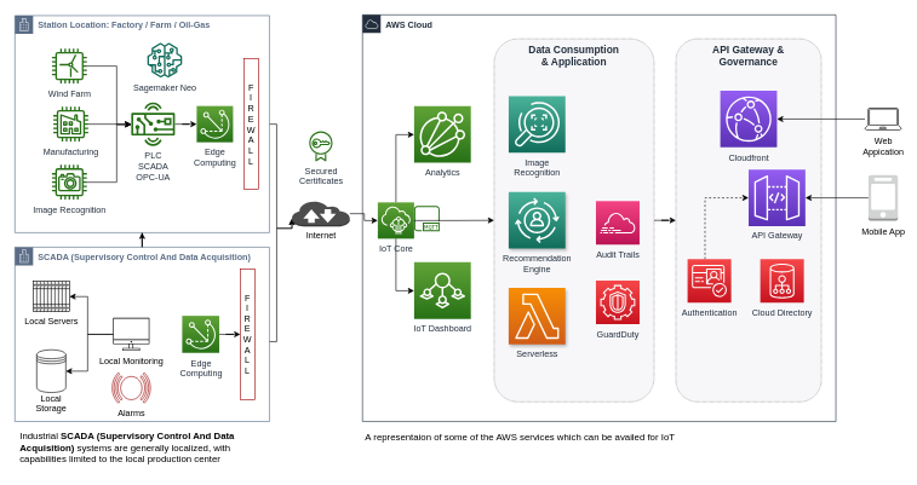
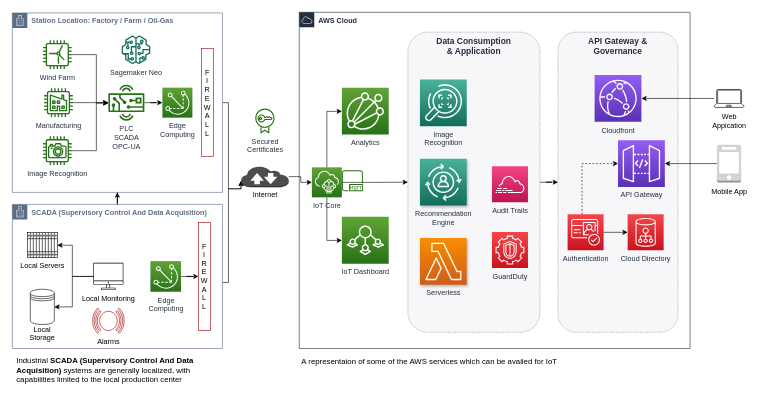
  <mxCell id="0" />
  <mxCell id="1" parent="0" />
  <mxCell id="2" value="&lt;b&gt;AWS Cloud&lt;/b&gt;" style="points=[[0,0],[0.25,0],[0.5,0],[0.75,0],[1,0],[1,0.25],[1,0.5],[1,0.75],[1,1],[0.75,1],[0.5,1],[0.25,1],[0,1],[0,0.75],[0,0.5],[0,0.25]];outlineConnect=0;gradientColor=none;html=1;whiteSpace=wrap;fontSize=12;fontStyle=0;shape=mxgraph.aws4.group;grIcon=mxgraph.aws4.group_aws_cloud;strokeColor=#232F3E;fillColor=none;verticalAlign=top;align=left;spacingLeft=30;fontColor=#232F3E;dashed=0;" parent="1" vertex="1"><mxGeometry x="498" y="20" width="651" height="560" as="geometry" /></mxCell>
  <mxCell id="3" value="API Gateway &amp;&#10;Governance" style="fillColor=#EFF0F3;strokeColor=#000000;dashed=1;verticalAlign=top;fontStyle=1;fontColor=#232F3D;fontSize=14;dashPattern=1 1;rounded=1;glass=0;opacity=50;" parent="1" vertex="1"><mxGeometry x="929" y="53" width="200" height="500" as="geometry" /></mxCell>
  <mxCell id="4" value="Cloudfront" style="outlineConnect=0;fontColor=#232F3E;gradientColor=#945DF2;gradientDirection=north;fillColor=#5A30B5;strokeColor=#ffffff;dashed=0;verticalLabelPosition=bottom;verticalAlign=top;align=center;html=1;fontSize=12;fontStyle=0;aspect=fixed;shape=mxgraph.aws4.resourceIcon;resIcon=mxgraph.aws4.cloudfront;rounded=1;shadow=0;glass=0;" parent="1" vertex="1"><mxGeometry x="990" y="124.5" width="78" height="78" as="geometry" /></mxCell>
  <mxCell id="5" style="edgeStyle=orthogonalEdgeStyle;rounded=0;orthogonalLoop=1;jettySize=auto;html=1;" edge="1" parent="1" source="6" target="47"><mxGeometry relative="1" as="geometry" /></mxCell>
  <mxCell id="6" value="&lt;font style=&quot;font-size: 12px&quot;&gt;Mobile App&lt;/font&gt;" style="outlineConnect=0;dashed=0;verticalLabelPosition=bottom;verticalAlign=top;align=center;html=1;shape=mxgraph.aws3.mobile_client;fillColor=#D2D3D3;gradientColor=none;rounded=1;shadow=0;glass=0;strokeColor=#000000;strokeWidth=1;fontSize=13;" parent="1" vertex="1"><mxGeometry x="1193.75" y="240.5" width="40.5" height="63" as="geometry" /></mxCell>
  <mxCell id="7" style="edgeStyle=orthogonalEdgeStyle;rounded=0;orthogonalLoop=1;jettySize=auto;html=1;" edge="1" parent="1" source="8" target="4"><mxGeometry relative="1" as="geometry" /></mxCell>
  <mxCell id="8" value="&lt;font style=&quot;font-size: 12px&quot;&gt;Web &lt;br&gt;Appication&lt;/font&gt;" style="verticalLabelPosition=bottom;html=1;verticalAlign=top;align=center;strokeColor=#000000;fillColor=none;shape=mxgraph.azure.laptop;pointerEvents=1;rounded=1;shadow=0;glass=0;fontSize=13;" parent="1" vertex="1"><mxGeometry x="1189" y="148.5" width="50" height="30" as="geometry" /></mxCell>
  <mxCell id="9" style="edgeStyle=orthogonalEdgeStyle;rounded=0;orthogonalLoop=1;jettySize=auto;html=1;" parent="1" source="13" target="25" edge="1"><mxGeometry relative="1" as="geometry" /></mxCell>
  <mxCell id="10" value="Secured&lt;br&gt;Certificates" style="outlineConnect=0;fontColor=#232F3E;gradientColor=none;fillColor=#277116;strokeColor=none;dashed=0;verticalLabelPosition=bottom;verticalAlign=top;align=center;html=1;fontSize=12;fontStyle=0;aspect=fixed;pointerEvents=1;shape=mxgraph.aws4.certificate_manager;" parent="1" vertex="1"><mxGeometry x="424.75" y="180" width="32" height="42.29" as="geometry" /></mxCell>
  <mxCell id="11" value="&lt;font style=&quot;font-size: 13px&quot;&gt;Industrial &lt;b&gt;SCADA (Supervisory Control And Data Acquisition)&lt;/b&gt; systems are generally localized, with capabilities limited to the local production center&lt;/font&gt;" style="text;html=1;strokeColor=none;fillColor=none;align=left;verticalAlign=middle;whiteSpace=wrap;rounded=0;" parent="1" vertex="1"><mxGeometry x="25" y="586" width="310" height="60" as="geometry" /></mxCell>
  <mxCell id="12" style="edgeStyle=orthogonalEdgeStyle;rounded=0;orthogonalLoop=1;jettySize=auto;html=1;entryX=0;entryY=0.7;entryDx=0;entryDy=0;entryPerimeter=0;" parent="1" source="13" target="43" edge="1"><mxGeometry relative="1" as="geometry"><Array as="points"><mxPoint x="380" y="470" /><mxPoint x="380" y="314" /></Array></mxGeometry></mxCell>
  <mxCell id="13" value="&lt;b&gt;SCADA (Supervisory Control And Data Acquisition)&lt;/b&gt;" style="points=[[0,0],[0.25,0],[0.5,0],[0.75,0],[1,0],[1,0.25],[1,0.5],[1,0.75],[1,1],[0.75,1],[0.5,1],[0.25,1],[0,1],[0,0.75],[0,0.5],[0,0.25]];outlineConnect=0;gradientColor=none;html=1;whiteSpace=wrap;fontSize=12;fontStyle=0;shape=mxgraph.aws4.group;grIcon=mxgraph.aws4.group_corporate_data_center;strokeColor=#5A6C86;fillColor=none;verticalAlign=top;align=left;spacingLeft=30;fontColor=#5A6C86;dashed=0;" parent="1" vertex="1"><mxGeometry x="20" y="340" width="350" height="240" as="geometry" /></mxCell>
  <mxCell id="14" style="edgeStyle=orthogonalEdgeStyle;rounded=0;orthogonalLoop=1;jettySize=auto;html=1;" parent="1" source="18" target="15" edge="1"><mxGeometry relative="1" as="geometry"><Array as="points"><mxPoint x="120" y="460" /><mxPoint x="120" y="408" /></Array></mxGeometry></mxCell>
  <mxCell id="15" value="Local Servers" style="verticalLabelPosition=bottom;dashed=0;shadow=0;html=1;align=center;verticalAlign=top;shape=mxgraph.cabinets.terminal_6_25mm2_x10;fillColor=none;" parent="1" vertex="1"><mxGeometry x="45" y="387.108" width="50" height="41.566" as="geometry" /></mxCell>
  <mxCell id="16" value="&lt;br&gt;&lt;br&gt;&lt;br&gt;&lt;br&gt;&lt;br&gt;Local Storage" style="shape=datastore;whiteSpace=wrap;html=1;fillColor=none;" parent="1" vertex="1"><mxGeometry x="50" y="481.349" width="40" height="58.747" as="geometry" /></mxCell>
  <mxCell id="17" style="edgeStyle=orthogonalEdgeStyle;rounded=0;orthogonalLoop=1;jettySize=auto;html=1;entryX=1;entryY=0.5;entryDx=0;entryDy=0;" parent="1" source="18" target="16" edge="1"><mxGeometry relative="1" as="geometry"><Array as="points"><mxPoint x="120" y="460" /><mxPoint x="120" y="511" /></Array></mxGeometry></mxCell>
  <mxCell id="18" value="&lt;font color=&quot;#000000&quot;&gt;Local Monitoring&lt;/font&gt;" style="outlineConnect=0;gradientColor=none;fontColor=#545B64;strokeColor=none;fillColor=#000000;dashed=0;verticalLabelPosition=bottom;verticalAlign=top;align=center;html=1;fontSize=12;fontStyle=0;aspect=fixed;shape=mxgraph.aws4.illustration_desktop;pointerEvents=1" parent="1" vertex="1"><mxGeometry x="155" y="437.253" width="50" height="45.5" as="geometry" /></mxCell>
  <mxCell id="19" value="Alarms" style="shadow=0;dashed=0;html=1;strokeColor=#990000;fillColor=none;labelPosition=center;verticalLabelPosition=bottom;verticalAlign=top;align=center;outlineConnect=0;shape=mxgraph.veeam.2d.alarm;" parent="1" vertex="1"><mxGeometry x="153.6" y="513.003" width="52.8" height="41.677" as="geometry" /></mxCell>
  <mxCell id="20" style="edgeStyle=orthogonalEdgeStyle;rounded=0;orthogonalLoop=1;jettySize=auto;html=1;" parent="1" source="21" target="40" edge="1"><mxGeometry relative="1" as="geometry" /></mxCell>
  <mxCell id="21" value="Edge&lt;br&gt;Computing" style="outlineConnect=0;fontColor=#232F3E;gradientColor=#60A337;gradientDirection=north;fillColor=#277116;strokeColor=#ffffff;dashed=0;verticalLabelPosition=bottom;verticalAlign=top;align=center;html=1;fontSize=12;fontStyle=0;aspect=fixed;shape=mxgraph.aws4.resourceIcon;resIcon=mxgraph.aws4.greengrass;" parent="1" vertex="1"><mxGeometry x="250" y="434.501" width="51" height="51" as="geometry" /></mxCell>
  <mxCell id="22" value="" style="outlineConnect=0;fontColor=#232F3E;gradientColor=none;fillColor=#277116;strokeColor=none;dashed=0;verticalLabelPosition=bottom;verticalAlign=top;align=center;html=1;fontSize=12;fontStyle=0;aspect=fixed;pointerEvents=1;shape=mxgraph.aws4.mqtt_protocol;" parent="1" vertex="1"><mxGeometry x="569" y="283" width="35" height="35" as="geometry" /></mxCell>
  <mxCell id="23" value="Analytics" style="outlineConnect=0;fontColor=#232F3E;gradientColor=#60A337;gradientDirection=north;fillColor=#277116;strokeColor=#ffffff;dashed=0;verticalLabelPosition=bottom;verticalAlign=top;align=center;html=1;fontSize=12;fontStyle=0;aspect=fixed;shape=mxgraph.aws4.resourceIcon;resIcon=mxgraph.aws4.iot_analytics;" parent="1" vertex="1"><mxGeometry x="569" y="145.5" width="78" height="78" as="geometry" /></mxCell>
  <mxCell id="24" style="edgeStyle=orthogonalEdgeStyle;rounded=0;orthogonalLoop=1;jettySize=auto;html=1;entryX=0;entryY=0.7;entryDx=0;entryDy=0;entryPerimeter=0;" parent="1" source="25" target="43" edge="1"><mxGeometry relative="1" as="geometry"><Array as="points"><mxPoint x="380" y="171" /><mxPoint x="380" y="314" /></Array></mxGeometry></mxCell>
  <mxCell id="25" value="&lt;b&gt;Station Location: Factory / Farm / Oil-Gas&lt;/b&gt;" style="points=[[0,0],[0.25,0],[0.5,0],[0.75,0],[1,0],[1,0.25],[1,0.5],[1,0.75],[1,1],[0.75,1],[0.5,1],[0.25,1],[0,1],[0,0.75],[0,0.5],[0,0.25]];outlineConnect=0;gradientColor=none;html=1;whiteSpace=wrap;fontSize=12;fontStyle=0;shape=mxgraph.aws4.group;grIcon=mxgraph.aws4.group_corporate_data_center;strokeColor=#5A6C86;fillColor=none;verticalAlign=top;align=left;spacingLeft=30;fontColor=#5A6C86;dashed=0;" parent="1" vertex="1"><mxGeometry x="20" y="21" width="350" height="299" as="geometry" /></mxCell>
  <mxCell id="26" style="edgeStyle=orthogonalEdgeStyle;rounded=0;orthogonalLoop=1;jettySize=auto;html=1;" edge="1" parent="1" source="29" target="23"><mxGeometry relative="1" as="geometry"><Array as="points"><mxPoint x="544" y="185" /></Array></mxGeometry></mxCell>
  <mxCell id="27" style="edgeStyle=orthogonalEdgeStyle;rounded=0;orthogonalLoop=1;jettySize=auto;html=1;" edge="1" parent="1" source="29" target="44"><mxGeometry relative="1" as="geometry"><Array as="points"><mxPoint x="544" y="400" /></Array></mxGeometry></mxCell>
  <mxCell id="28" style="edgeStyle=orthogonalEdgeStyle;rounded=0;orthogonalLoop=1;jettySize=auto;html=1;" edge="1" parent="1" source="29" target="53"><mxGeometry relative="1" as="geometry" /></mxCell>
  <mxCell id="29" value="IoT Core" style="outlineConnect=0;fontColor=#232F3E;gradientColor=#60A337;gradientDirection=north;fillColor=#277116;strokeColor=#ffffff;dashed=0;verticalLabelPosition=bottom;verticalAlign=top;align=center;html=1;fontSize=12;fontStyle=0;aspect=fixed;shape=mxgraph.aws4.resourceIcon;resIcon=mxgraph.aws4.iot_core;" parent="1" vertex="1"><mxGeometry x="519" y="278.25" width="50" height="50" as="geometry" /></mxCell>
  <mxCell id="30" value="Edge&lt;br&gt;Computing" style="outlineConnect=0;fontColor=#232F3E;gradientColor=#60A337;gradientDirection=north;fillColor=#277116;strokeColor=#ffffff;dashed=0;verticalLabelPosition=bottom;verticalAlign=top;align=center;html=1;fontSize=12;fontStyle=0;aspect=fixed;shape=mxgraph.aws4.resourceIcon;resIcon=mxgraph.aws4.greengrass;" parent="1" vertex="1"><mxGeometry x="270" y="145.5" width="50" height="50" as="geometry" /></mxCell>
  <mxCell id="31" style="edgeStyle=orthogonalEdgeStyle;rounded=0;orthogonalLoop=1;jettySize=auto;html=1;" parent="1" source="32" target="30" edge="1"><mxGeometry relative="1" as="geometry" /></mxCell>
  <mxCell id="32" value="PLC&lt;br&gt;SCADA&lt;br&gt;OPC-UA" style="outlineConnect=0;fontColor=#232F3E;gradientColor=none;fillColor=#277116;strokeColor=none;dashed=0;verticalLabelPosition=bottom;verticalAlign=top;align=center;html=1;fontSize=12;fontStyle=0;aspect=fixed;pointerEvents=1;shape=mxgraph.aws4.hardware_board;" parent="1" vertex="1"><mxGeometry x="180" y="140.5" width="60" height="60" as="geometry" /></mxCell>
  <mxCell id="33" value="" style="group" parent="1" vertex="1" connectable="0"><mxGeometry x="34.95" y="50" width="120" height="250" as="geometry" /></mxCell>
  <mxCell id="34" value="Wind Farm" style="outlineConnect=0;fontColor=#232F3E;gradientColor=none;fillColor=#277116;strokeColor=none;dashed=0;verticalLabelPosition=bottom;verticalAlign=top;align=center;html=1;fontSize=12;fontStyle=0;aspect=fixed;pointerEvents=1;shape=mxgraph.aws4.windfarm;" parent="33" vertex="1"><mxGeometry x="36.0" y="16.5" width="48" height="48" as="geometry" /></mxCell>
  <mxCell id="35" value="Manufacturing" style="outlineConnect=0;fontColor=#232F3E;gradientColor=none;fillColor=#277116;strokeColor=none;dashed=0;verticalLabelPosition=bottom;verticalAlign=top;align=center;html=1;fontSize=12;fontStyle=0;aspect=fixed;pointerEvents=1;shape=mxgraph.aws4.factory;" parent="33" vertex="1"><mxGeometry x="37.89" y="96.5" width="48" height="48" as="geometry" /></mxCell>
  <mxCell id="36" value="Image Recognition" style="outlineConnect=0;fontColor=#232F3E;gradientColor=none;fillColor=#277116;strokeColor=none;dashed=0;verticalLabelPosition=bottom;verticalAlign=top;align=center;html=1;fontSize=12;fontStyle=0;aspect=fixed;pointerEvents=1;shape=mxgraph.aws4.camera;" parent="33" vertex="1"><mxGeometry x="36.0" y="176.5" width="48" height="48" as="geometry" /></mxCell>
  <mxCell id="37" style="edgeStyle=orthogonalEdgeStyle;rounded=0;orthogonalLoop=1;jettySize=auto;html=1;" parent="1" source="34" target="32" edge="1"><mxGeometry relative="1" as="geometry"><Array as="points"><mxPoint x="160" y="91" /><mxPoint x="160" y="171" /></Array></mxGeometry></mxCell>
  <mxCell id="38" style="edgeStyle=orthogonalEdgeStyle;rounded=0;orthogonalLoop=1;jettySize=auto;html=1;" parent="1" source="35" target="32" edge="1"><mxGeometry relative="1" as="geometry" /></mxCell>
  <mxCell id="39" style="edgeStyle=orthogonalEdgeStyle;rounded=0;orthogonalLoop=1;jettySize=auto;html=1;" parent="1" source="36" target="32" edge="1"><mxGeometry relative="1" as="geometry"><Array as="points"><mxPoint x="160" y="251" /><mxPoint x="160" y="171" /></Array></mxGeometry></mxCell>
  <mxCell id="40" value="F&lt;br&gt;I&lt;br&gt;R&lt;br&gt;E&lt;br&gt;W&lt;br&gt;A&lt;br&gt;L&lt;br&gt;L" style="rounded=0;whiteSpace=wrap;html=1;strokeColor=#990000;fillColor=none;" parent="1" vertex="1"><mxGeometry x="330" y="370" width="20" height="180" as="geometry" /></mxCell>
  <mxCell id="41" value="F&lt;br&gt;I&lt;br&gt;R&lt;br&gt;E&lt;br&gt;W&lt;br&gt;A&lt;br&gt;L&lt;br&gt;L" style="rounded=0;whiteSpace=wrap;html=1;strokeColor=#990000;fillColor=none;" parent="1" vertex="1"><mxGeometry x="335" y="80.5" width="20" height="180" as="geometry" /></mxCell>
  <mxCell id="42" style="edgeStyle=orthogonalEdgeStyle;rounded=0;orthogonalLoop=1;jettySize=auto;html=1;" parent="1" source="43" target="29" edge="1"><mxGeometry relative="1" as="geometry" /></mxCell>
  <mxCell id="43" value="Internet" style="outlineConnect=0;dashed=0;verticalLabelPosition=bottom;verticalAlign=top;align=center;html=1;shape=mxgraph.aws3.internet_2;fillColor=#4D4D4D;gradientColor=none;strokeColor=#000000;" parent="1" vertex="1"><mxGeometry x="401" y="276.25" width="79.5" height="35" as="geometry" /></mxCell>
  <mxCell id="44" value="IoT Dashboard" style="outlineConnect=0;fontColor=#232F3E;gradientColor=#60A337;gradientDirection=north;fillColor=#277116;strokeColor=#ffffff;dashed=0;verticalLabelPosition=bottom;verticalAlign=top;align=center;html=1;fontSize=12;fontStyle=0;aspect=fixed;shape=mxgraph.aws4.resourceIcon;resIcon=mxgraph.aws4.iot_sitewise;" vertex="1" parent="1"><mxGeometry x="569" y="360.67" width="78" height="78" as="geometry" /></mxCell>
  <mxCell id="45" value="Sagemaker Neo" style="outlineConnect=0;fontColor=#232F3E;gradientColor=none;fillColor=#116D5B;strokeColor=none;dashed=0;verticalLabelPosition=bottom;verticalAlign=top;align=center;html=1;fontSize=12;fontStyle=0;aspect=fixed;pointerEvents=1;shape=mxgraph.aws4.sagemaker_model;" vertex="1" parent="1"><mxGeometry x="202" y="58.5" width="48" height="48" as="geometry" /></mxCell>
  <mxCell id="46" style="edgeStyle=orthogonalEdgeStyle;rounded=0;orthogonalLoop=1;jettySize=auto;html=1;entryX=0;entryY=0.5;entryDx=0;entryDy=0;" edge="1" parent="1" source="53" target="3"><mxGeometry relative="1" as="geometry" /></mxCell>
  <mxCell id="47" value="API Gateway" style="outlineConnect=0;fontColor=#232F3E;gradientColor=#945DF2;gradientDirection=north;fillColor=#5A30B5;strokeColor=#ffffff;dashed=0;verticalLabelPosition=bottom;verticalAlign=top;align=center;html=1;fontSize=12;fontStyle=0;aspect=fixed;shape=mxgraph.aws4.resourceIcon;resIcon=mxgraph.aws4.api_gateway;" parent="1" vertex="1"><mxGeometry x="1029" y="233" width="78" height="78" as="geometry" /></mxCell>
  <mxCell id="48" style="edgeStyle=orthogonalEdgeStyle;rounded=0;orthogonalLoop=1;jettySize=auto;html=1;startArrow=none;startFill=0;endArrow=classic;endFill=1;strokeWidth=1;fontSize=13;dashed=1;" parent="1" source="49" target="47" edge="1"><mxGeometry relative="1" as="geometry"><Array as="points"><mxPoint x="969" y="272" /></Array></mxGeometry></mxCell>
  <mxCell id="49" value="Authentication" style="outlineConnect=0;fontColor=#232F3E;gradientColor=#F54749;gradientDirection=north;fillColor=#C7131F;strokeColor=#ffffff;dashed=0;verticalLabelPosition=bottom;verticalAlign=top;align=center;html=1;fontSize=12;fontStyle=0;aspect=fixed;shape=mxgraph.aws4.resourceIcon;resIcon=mxgraph.aws4.cognito;" parent="1" vertex="1"><mxGeometry x="945" y="356.5" width="60" height="60" as="geometry" /></mxCell>
  <mxCell id="50" value="Cloud Directory" style="outlineConnect=0;fontColor=#232F3E;gradientColor=#F54749;gradientDirection=north;fillColor=#C7131F;strokeColor=#ffffff;dashed=0;verticalLabelPosition=bottom;verticalAlign=top;align=center;html=1;fontSize=12;fontStyle=0;aspect=fixed;shape=mxgraph.aws4.resourceIcon;resIcon=mxgraph.aws4.cloud_directory;rounded=1;shadow=0;glass=0;" parent="1" vertex="1"><mxGeometry x="1045" y="356.5" width="60" height="60" as="geometry" /></mxCell>
+ <mxCell id="51" style="edgeStyle=orthogonalEdgeStyle;rounded=0;orthogonalLoop=1;jettySize=auto;html=1;startArrow=none;startFill=0;endArrow=classic;endFill=1;strokeWidth=1;fontSize=13;" parent="1" source="49" target="50" edge="1"><mxGeometry relative="1" as="geometry" /></mxCell>
  <mxCell id="52" value="&lt;span style=&quot;font-size: 13px&quot;&gt;A representaion of some of the AWS services which can be availed for IoT&lt;/span&gt;" style="text;html=1;strokeColor=none;fillColor=none;align=left;verticalAlign=middle;whiteSpace=wrap;rounded=0;" vertex="1" parent="1"><mxGeometry x="500" y="587" width="649" height="30" as="geometry" /></mxCell>
  <mxCell id="53" value="Data Consumption &#10;&amp; Application" style="fillColor=#EFF0F3;strokeColor=#000000;dashed=1;verticalAlign=top;fontStyle=1;fontColor=#232F3D;fontSize=14;dashPattern=1 1;rounded=1;glass=0;opacity=50;" parent="1" vertex="1"><mxGeometry x="679" y="53" width="220" height="500" as="geometry" /></mxCell>
  <mxCell id="54" value="" style="group" vertex="1" connectable="0" parent="1"><mxGeometry x="699" y="132" width="78" height="342" as="geometry" /></mxCell>
  <mxCell id="55" value="Serverless" style="outlineConnect=0;fontColor=#232F3E;gradientColor=#F78E04;gradientDirection=north;fillColor=#D05C17;strokeColor=#ffffff;dashed=0;verticalLabelPosition=bottom;verticalAlign=top;align=center;html=1;fontSize=12;fontStyle=0;aspect=fixed;shape=mxgraph.aws4.resourceIcon;resIcon=mxgraph.aws4.lambda;rounded=1;shadow=1;glass=0;" parent="54" vertex="1"><mxGeometry y="264" width="78" height="78" as="geometry" /></mxCell>
  <mxCell id="56" value="Recommendation&lt;br&gt;Engine" style="outlineConnect=0;fontColor=#232F3E;gradientColor=#4AB29A;gradientDirection=north;fillColor=#116D5B;strokeColor=#ffffff;dashed=0;verticalLabelPosition=bottom;verticalAlign=top;align=center;html=1;fontSize=12;fontStyle=0;aspect=fixed;shape=mxgraph.aws4.resourceIcon;resIcon=mxgraph.aws4.personalize;rounded=1;shadow=1;glass=0;" parent="54" vertex="1"><mxGeometry y="132" width="78" height="78" as="geometry" /></mxCell>
  <mxCell id="57" value="Image&lt;br&gt;Recognition" style="outlineConnect=0;fontColor=#232F3E;gradientColor=#4AB29A;gradientDirection=north;fillColor=#116D5B;strokeColor=#ffffff;dashed=0;verticalLabelPosition=bottom;verticalAlign=top;align=center;html=1;fontSize=12;fontStyle=0;aspect=fixed;shape=mxgraph.aws4.resourceIcon;resIcon=mxgraph.aws4.rekognition;" vertex="1" parent="54"><mxGeometry width="78" height="78" as="geometry" /></mxCell>
  <mxCell id="58" value="" style="group" vertex="1" connectable="0" parent="1"><mxGeometry x="819" y="166" width="60" height="280" as="geometry" /></mxCell>
  <mxCell id="59" value="Audit Trails" style="outlineConnect=0;fontColor=#232F3E;gradientColor=#F34482;gradientDirection=north;fillColor=#BC1356;strokeColor=#ffffff;dashed=0;verticalLabelPosition=bottom;verticalAlign=top;align=center;html=1;fontSize=12;fontStyle=0;aspect=fixed;shape=mxgraph.aws4.resourceIcon;resIcon=mxgraph.aws4.cloudtrail;rounded=1;shadow=0;glass=0;" parent="58" vertex="1"><mxGeometry y="110.5" width="60" height="60" as="geometry" /></mxCell>
  <mxCell id="60" value="GuardDuty" style="outlineConnect=0;fontColor=#232F3E;gradientColor=#F54749;gradientDirection=north;fillColor=#C7131F;strokeColor=#ffffff;dashed=0;verticalLabelPosition=bottom;verticalAlign=top;align=center;html=1;fontSize=12;fontStyle=0;aspect=fixed;shape=mxgraph.aws4.resourceIcon;resIcon=mxgraph.aws4.guardduty;rounded=1;shadow=0;glass=0;" parent="58" vertex="1"><mxGeometry y="220" width="60" height="60" as="geometry" /></mxCell>
